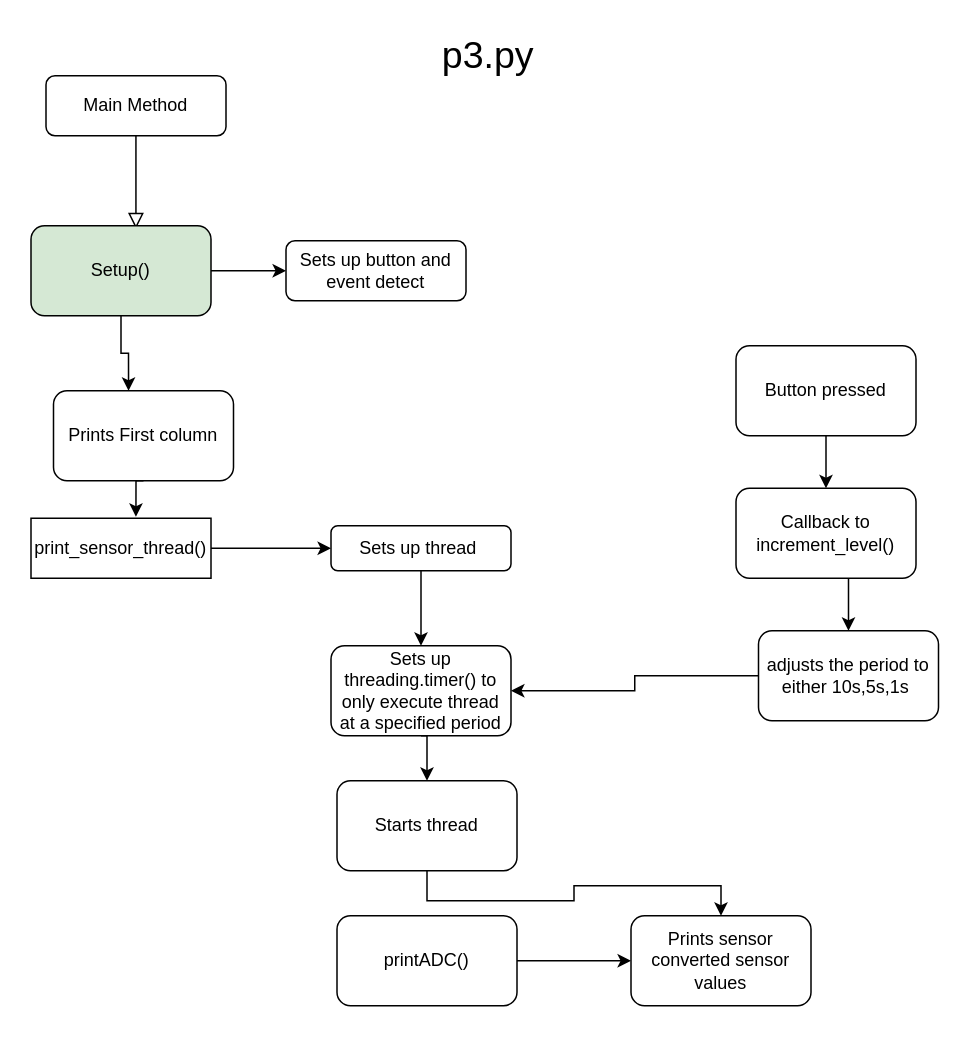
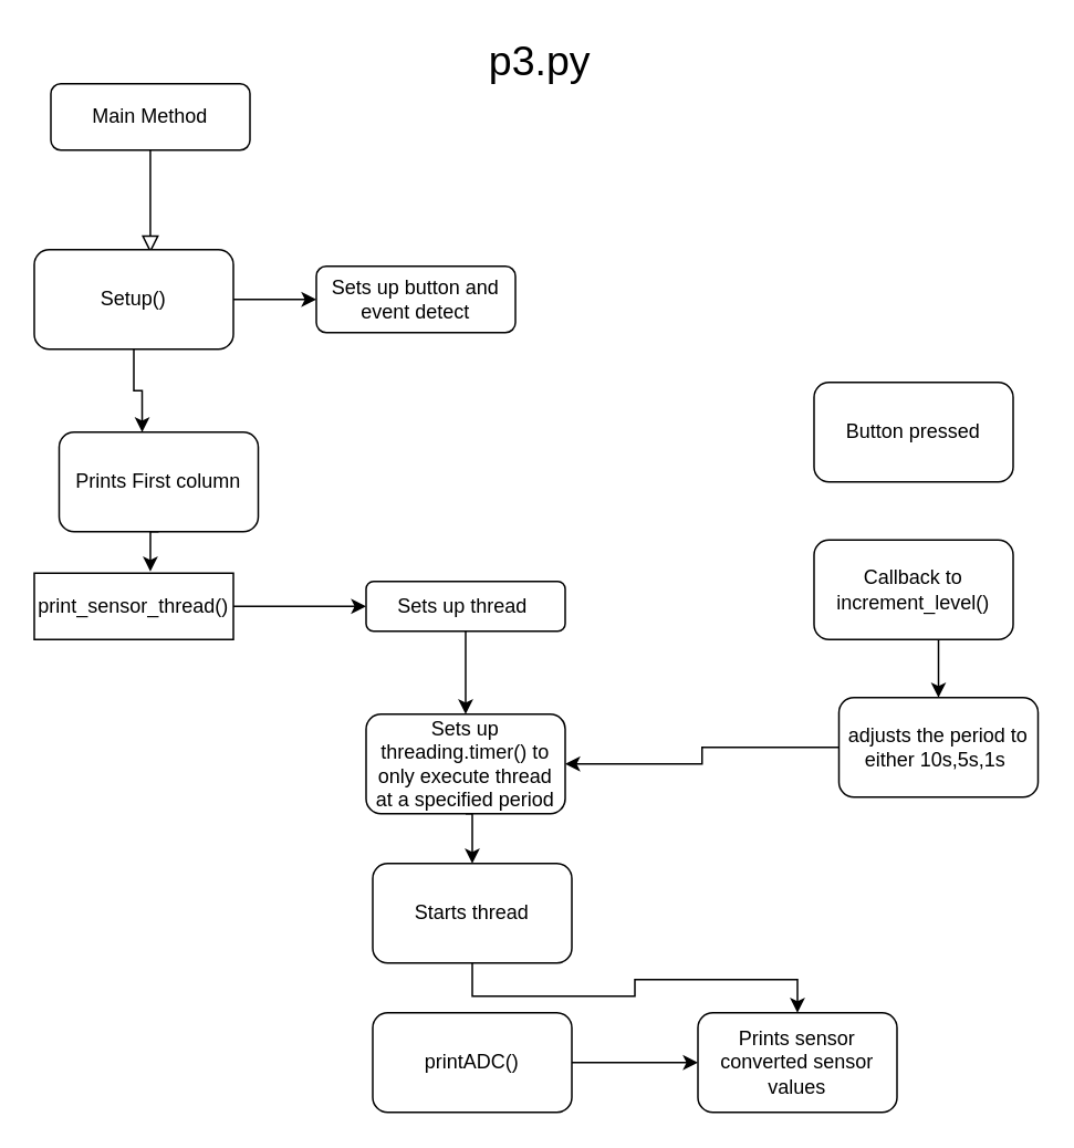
  <mxCell id="0" />
  <mxCell id="1" parent="0" />
  <mxCell id="2" value="" style="rounded=0;html=1;jettySize=auto;orthogonalLoop=1;fontSize=11;endArrow=block;endFill=0;endSize=8;strokeWidth=1;shadow=0;labelBackgroundColor=none;edgeStyle=orthogonalEdgeStyle;entryX=0.583;entryY=0.033;entryDx=0;entryDy=0;entryPerimeter=0;" parent="1" source="3" target="9" edge="1"><mxGeometry relative="1" as="geometry"><mxPoint x="90" y="140" as="targetPoint" /></mxGeometry></mxCell>
  <mxCell id="3" value="Main Method" style="rounded=1;whiteSpace=wrap;html=1;fontSize=12;glass=0;strokeWidth=1;shadow=0;" parent="1" vertex="1"><mxGeometry x="30" y="50" width="120" height="40" as="geometry" /></mxCell>
  <mxCell id="4" value="Sets up button and event detect" style="rounded=1;whiteSpace=wrap;html=1;fontSize=12;glass=0;strokeWidth=1;shadow=0;" parent="1" vertex="1"><mxGeometry x="190" y="160" width="120" height="40" as="geometry" /></mxCell>
  <mxCell id="5" style="edgeStyle=orthogonalEdgeStyle;rounded=0;orthogonalLoop=1;jettySize=auto;html=1;exitX=1;exitY=0.5;exitDx=0;exitDy=0;" edge="1" parent="1" source="6" target="13"><mxGeometry relative="1" as="geometry" /></mxCell>
  <mxCell id="6" value="print_sensor_thread()" style="whiteSpace=wrap;html=1;fontSize=12;glass=0;strokeWidth=1;shadow=0;rounded=0;" parent="1" vertex="1"><mxGeometry x="20" y="345" width="120" height="40" as="geometry" /></mxCell>
  <mxCell id="7" style="edgeStyle=orthogonalEdgeStyle;rounded=0;orthogonalLoop=1;jettySize=auto;html=1;exitX=1;exitY=0.5;exitDx=0;exitDy=0;entryX=0;entryY=0.5;entryDx=0;entryDy=0;" edge="1" parent="1" source="9" target="4"><mxGeometry relative="1" as="geometry" /></mxCell>
  <mxCell id="8" style="edgeStyle=orthogonalEdgeStyle;rounded=0;orthogonalLoop=1;jettySize=auto;html=1;exitX=0.5;exitY=1;exitDx=0;exitDy=0;entryX=0.417;entryY=0;entryDx=0;entryDy=0;entryPerimeter=0;" edge="1" parent="1" source="9" target="11"><mxGeometry relative="1" as="geometry" /></mxCell>
- <mxCell id="9" value="&lt;span&gt;Setup()&lt;/span&gt;" style="rounded=1;whiteSpace=wrap;html=1;fillColor=#d5e8d4;" vertex="1" parent="1"><mxGeometry x="20" y="150" width="120" height="60" as="geometry" /></mxCell>
+ <mxCell id="9" value="&lt;span&gt;Setup()&lt;/span&gt;" style="rounded=1;whiteSpace=wrap;html=1;" vertex="1" parent="1"><mxGeometry x="20" y="150" width="120" height="60" as="geometry" /></mxCell>
  <mxCell id="10" style="edgeStyle=orthogonalEdgeStyle;rounded=0;orthogonalLoop=1;jettySize=auto;html=1;exitX=0.5;exitY=1;exitDx=0;exitDy=0;entryX=0.583;entryY=-0.025;entryDx=0;entryDy=0;entryPerimeter=0;" edge="1" parent="1" source="11" target="6"><mxGeometry relative="1" as="geometry" /></mxCell>
  <mxCell id="11" value="&lt;span&gt;Prints First column&lt;/span&gt;" style="rounded=1;whiteSpace=wrap;html=1;" vertex="1" parent="1"><mxGeometry x="35" y="260" width="120" height="60" as="geometry" /></mxCell>
  <mxCell id="12" style="edgeStyle=orthogonalEdgeStyle;rounded=0;orthogonalLoop=1;jettySize=auto;html=1;exitX=0.5;exitY=1;exitDx=0;exitDy=0;entryX=0.5;entryY=0;entryDx=0;entryDy=0;" edge="1" parent="1" source="13" target="15"><mxGeometry relative="1" as="geometry" /></mxCell>
  <mxCell id="13" value="Sets up thread&amp;nbsp;" style="rounded=1;whiteSpace=wrap;html=1;" vertex="1" parent="1"><mxGeometry x="220" y="350" width="120" height="30" as="geometry" /></mxCell>
  <mxCell id="14" style="edgeStyle=orthogonalEdgeStyle;rounded=0;orthogonalLoop=1;jettySize=auto;html=1;exitX=0.5;exitY=1;exitDx=0;exitDy=0;entryX=0.5;entryY=0;entryDx=0;entryDy=0;" edge="1" parent="1" source="15" target="17"><mxGeometry relative="1" as="geometry" /></mxCell>
  <mxCell id="15" value="Sets up threading.timer() to only execute thread at a specified period" style="rounded=1;whiteSpace=wrap;html=1;" vertex="1" parent="1"><mxGeometry x="220" y="430" width="120" height="60" as="geometry" /></mxCell>
  <mxCell id="16" style="edgeStyle=orthogonalEdgeStyle;rounded=0;orthogonalLoop=1;jettySize=auto;html=1;exitX=0.5;exitY=1;exitDx=0;exitDy=0;" edge="1" parent="1" source="17" target="20"><mxGeometry relative="1" as="geometry" /></mxCell>
  <mxCell id="17" value="Starts thread" style="rounded=1;whiteSpace=wrap;html=1;" vertex="1" parent="1"><mxGeometry x="224" y="520" width="120" height="60" as="geometry" /></mxCell>
  <mxCell id="18" style="edgeStyle=orthogonalEdgeStyle;rounded=0;orthogonalLoop=1;jettySize=auto;html=1;exitX=1;exitY=0.5;exitDx=0;exitDy=0;" edge="1" parent="1" source="19"><mxGeometry relative="1" as="geometry"><mxPoint x="420" y="640" as="targetPoint" /></mxGeometry></mxCell>
  <mxCell id="19" value="printADC()" style="rounded=1;whiteSpace=wrap;html=1;" vertex="1" parent="1"><mxGeometry x="224" y="610" width="120" height="60" as="geometry" /></mxCell>
  <mxCell id="20" value="Prints sensor converted sensor values" style="rounded=1;whiteSpace=wrap;html=1;" vertex="1" parent="1"><mxGeometry x="420" y="610" width="120" height="60" as="geometry" /></mxCell>
- <mxCell id="21" style="edgeStyle=orthogonalEdgeStyle;rounded=0;orthogonalLoop=1;jettySize=auto;html=1;exitX=0.5;exitY=1;exitDx=0;exitDy=0;entryX=0.5;entryY=0;entryDx=0;entryDy=0;" edge="1" parent="1" source="22" target="24"><mxGeometry relative="1" as="geometry" /></mxCell>
  <mxCell id="22" value="Button pressed" style="rounded=1;whiteSpace=wrap;html=1;" vertex="1" parent="1"><mxGeometry x="490" y="230" width="120" height="60" as="geometry" /></mxCell>
  <mxCell id="23" style="edgeStyle=orthogonalEdgeStyle;rounded=0;orthogonalLoop=1;jettySize=auto;html=1;exitX=0.5;exitY=1;exitDx=0;exitDy=0;entryX=0.5;entryY=0;entryDx=0;entryDy=0;" edge="1" parent="1" source="24" target="26"><mxGeometry relative="1" as="geometry" /></mxCell>
  <mxCell id="24" value="Callback to increment_level()" style="rounded=1;whiteSpace=wrap;html=1;" vertex="1" parent="1"><mxGeometry x="490" y="325" width="120" height="60" as="geometry" /></mxCell>
  <mxCell id="25" style="edgeStyle=orthogonalEdgeStyle;rounded=0;orthogonalLoop=1;jettySize=auto;html=1;exitX=0;exitY=0.5;exitDx=0;exitDy=0;entryX=1;entryY=0.5;entryDx=0;entryDy=0;" edge="1" parent="1" source="26" target="15"><mxGeometry relative="1" as="geometry" /></mxCell>
  <mxCell id="26" value="adjusts the period to either 10s,5s,1s&amp;nbsp;" style="rounded=1;whiteSpace=wrap;html=1;" vertex="1" parent="1"><mxGeometry x="505" y="420" width="120" height="60" as="geometry" /></mxCell>
  <mxCell id="27" value="&lt;font style=&quot;font-size: 25px&quot;&gt;p3.py&lt;/font&gt;" style="text;html=1;strokeColor=none;fillColor=none;align=center;verticalAlign=middle;whiteSpace=wrap;rounded=0;strokeWidth=6;" vertex="1" parent="1"><mxGeometry x="250" y="20" width="150" height="30" as="geometry" /></mxCell>
